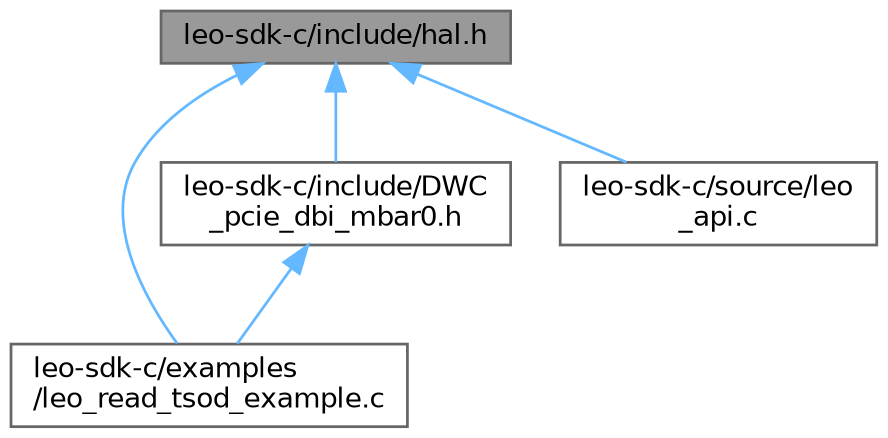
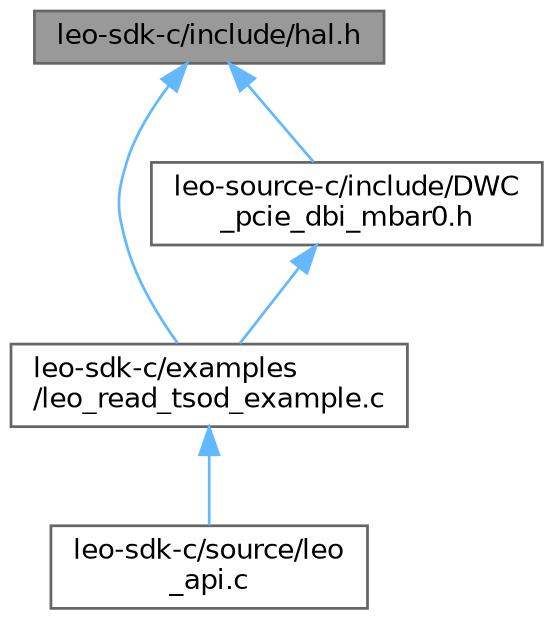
  digraph {
    node [color=grey40 fillcolor=white fontname=Helvetica fontsize=10 shape=box style=filled]
    edge [color=steelblue1 dir=back fontname=Helvetica fontsize=10 labelfontname=Helvetica labelfontsize=10 style=solid]
    n1 [color=gray40 fillcolor=grey60 fontcolor=black height=0.2 label="leo-sdk-c/include/hal.h" width=0.4]
    n2 [height=0.2 label="leo-sdk-c/examples\l/leo_read_tsod_example.c" width=0.4]
-   n3 [height=0.2 label="leo-sdk-c/include/DWC\l_pcie_dbi_mbar0.h" width=0.4]
+   n3 [height=0.2 label="leo-source-c/include/DWC\l_pcie_dbi_mbar0.h" width=0.4]
    n4 [height=0.2 label="leo-sdk-c/source/leo\l_api.c" width=0.4]
    n1 -> n2
    n1 -> n3
-   n1 -> n4
+   n2 -> n4
    n3 -> n2
  }
